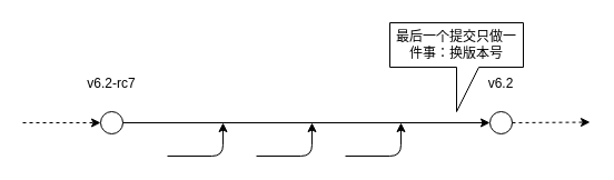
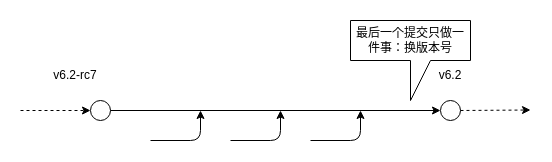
  <mxCell id="0" />
  <mxCell id="1" parent="0" />
  <mxCell id="2" value="" style="ellipse;whiteSpace=wrap;html=1;aspect=fixed;" vertex="1" parent="1"><mxGeometry x="90" y="100" width="20" height="20" as="geometry" /></mxCell>
  <mxCell id="3" value="" style="endArrow=classic;html=1;rounded=0;exitX=1;exitY=0.5;exitDx=0;exitDy=0;entryX=0;entryY=0.5;entryDx=0;entryDy=0;" edge="1" parent="1" source="2" target="9"><mxGeometry width="50" height="50" relative="1" as="geometry"><mxPoint x="400" y="230" as="sourcePoint" /><mxPoint x="360" y="110" as="targetPoint" /></mxGeometry></mxCell>
  <mxCell id="4" value="" style="endArrow=classic;html=1;rounded=1;" edge="1" parent="1"><mxGeometry width="50" height="50" relative="1" as="geometry"><mxPoint x="150" y="140" as="sourcePoint" /><mxPoint x="200" y="110" as="targetPoint" /><Array as="points"><mxPoint x="200" y="140" /></Array></mxGeometry></mxCell>
  <mxCell id="5" value="" style="endArrow=classic;html=1;rounded=1;" edge="1" parent="1"><mxGeometry width="50" height="50" relative="1" as="geometry"><mxPoint x="230" y="140" as="sourcePoint" /><mxPoint x="280" y="110" as="targetPoint" /><Array as="points"><mxPoint x="280" y="140" /></Array></mxGeometry></mxCell>
  <mxCell id="6" value="" style="endArrow=classic;html=1;rounded=1;" edge="1" parent="1"><mxGeometry width="50" height="50" relative="1" as="geometry"><mxPoint x="310" y="140" as="sourcePoint" /><mxPoint x="360" y="110" as="targetPoint" /><Array as="points"><mxPoint x="360" y="140" /></Array></mxGeometry></mxCell>
- <mxCell id="7" value="v6.2-rc7" style="text;html=1;strokeColor=none;fillColor=none;align=center;verticalAlign=middle;whiteSpace=wrap;rounded=0;" vertex="1" parent="1"><mxGeometry x="70" y="60" width="60" height="30" as="geometry" /></mxCell>
+ <mxCell id="7" value="v6.2-rc7" style="text;html=1;strokeColor=none;fillColor=none;align=center;verticalAlign=middle;whiteSpace=wrap;rounded=0;" vertex="1" parent="1"><mxGeometry x="45" y="60" width="60" height="30" as="geometry" /></mxCell>
  <mxCell id="8" value="v6.2" style="text;html=1;strokeColor=none;fillColor=none;align=center;verticalAlign=middle;whiteSpace=wrap;rounded=0;" vertex="1" parent="1"><mxGeometry x="420" y="60" width="60" height="30" as="geometry" /></mxCell>
  <mxCell id="9" value="" style="ellipse;whiteSpace=wrap;html=1;aspect=fixed;" vertex="1" parent="1"><mxGeometry x="440" y="100" width="20" height="20" as="geometry" /></mxCell>
  <mxCell id="10" value="最后一个提交只做一件事：换版本号" style="shape=callout;whiteSpace=wrap;html=1;perimeter=calloutPerimeter;position2=0.5;size=40;position=0.5;" vertex="1" parent="1"><mxGeometry x="350" y="20" width="120" height="80" as="geometry" /></mxCell>
  <mxCell id="11" value="" style="endArrow=classic;html=1;rounded=1;entryX=0;entryY=0.5;entryDx=0;entryDy=0;dashed=1;" edge="1" parent="1" target="2"><mxGeometry width="50" height="50" relative="1" as="geometry"><mxPoint x="20" y="110" as="sourcePoint" /><mxPoint x="390" y="210" as="targetPoint" /></mxGeometry></mxCell>
  <mxCell id="12" value="" style="endArrow=classic;html=1;rounded=1;entryX=0;entryY=0.5;entryDx=0;entryDy=0;dashed=1;exitX=1;exitY=0.5;exitDx=0;exitDy=0;" edge="1" parent="1" source="9"><mxGeometry width="50" height="50" relative="1" as="geometry"><mxPoint x="460" y="109.5" as="sourcePoint" /><mxPoint x="530" y="109.5" as="targetPoint" /></mxGeometry></mxCell>
